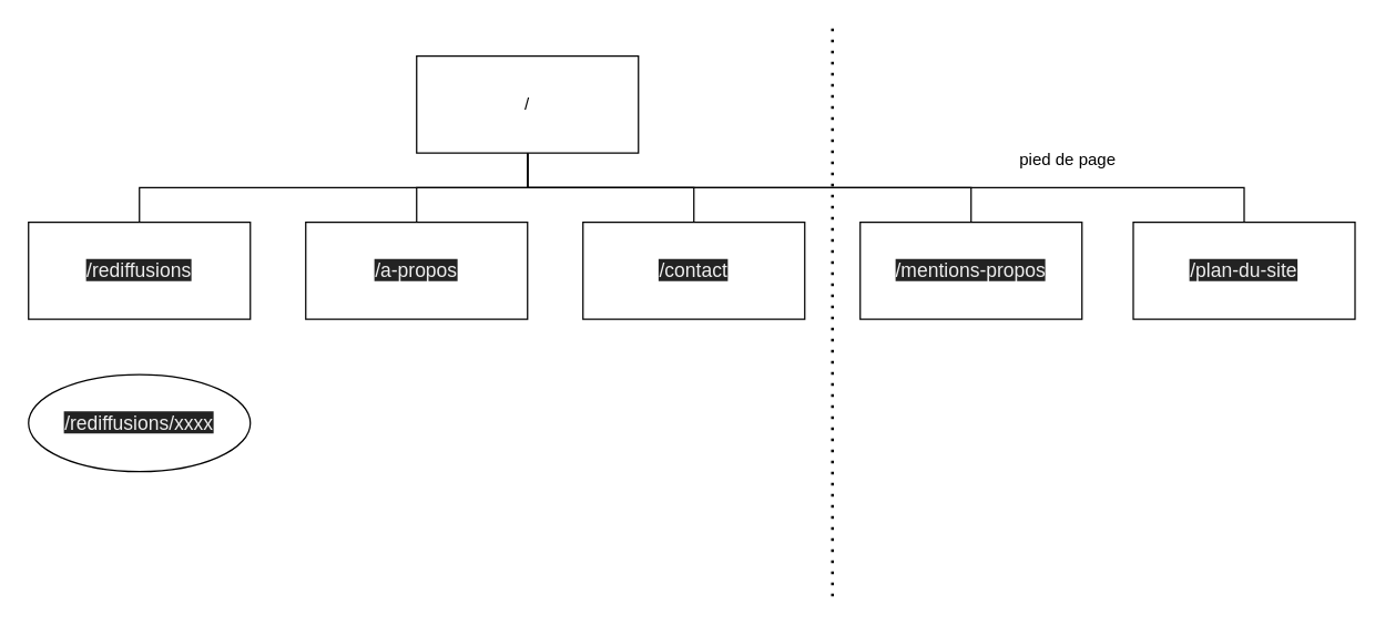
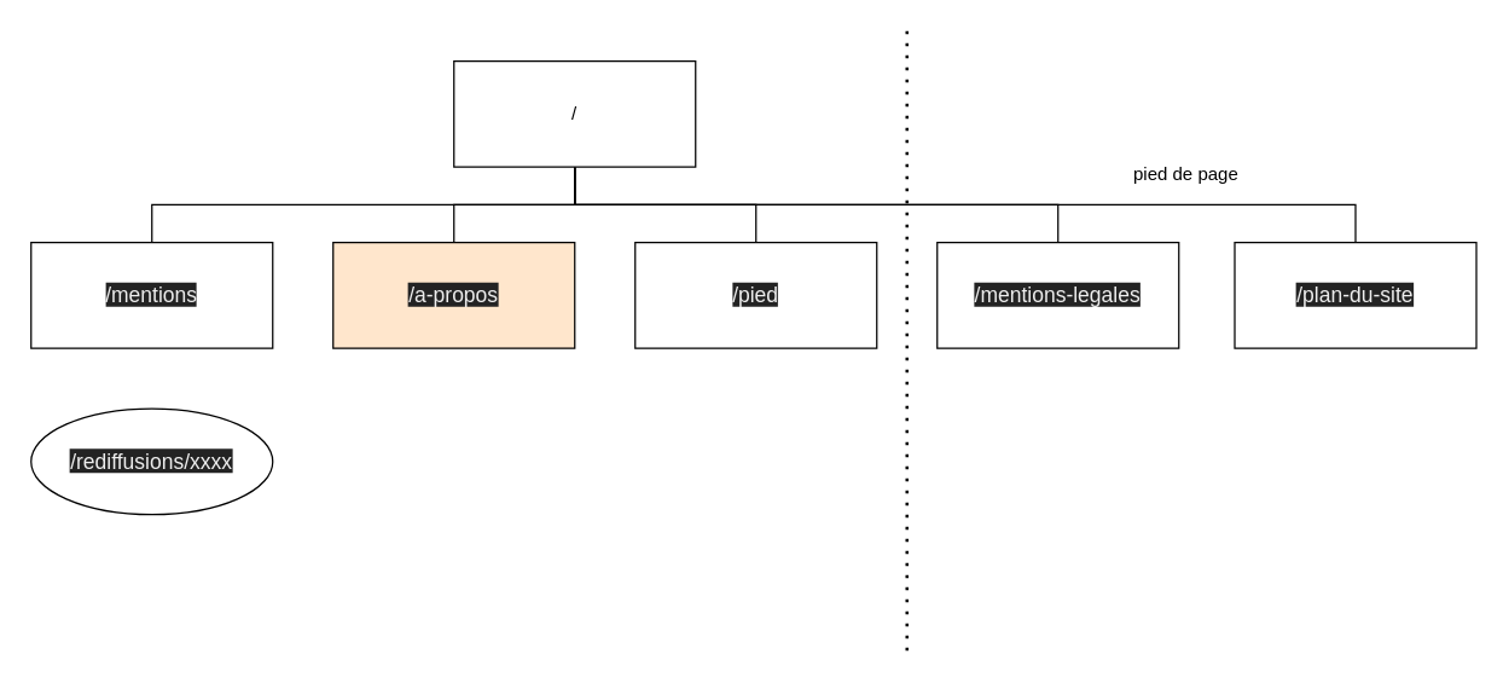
  <mxCell id="0" />
  <mxCell id="1" parent="0" />
  <mxCell id="2" style="edgeStyle=orthogonalEdgeStyle;rounded=0;orthogonalLoop=1;jettySize=auto;html=1;exitX=0.5;exitY=1;exitDx=0;exitDy=0;endArrow=none;endFill=0;" edge="1" parent="1" source="7" target="8"><mxGeometry relative="1" as="geometry" /></mxCell>
  <mxCell id="3" style="edgeStyle=orthogonalEdgeStyle;rounded=0;orthogonalLoop=1;jettySize=auto;html=1;exitX=0.5;exitY=1;exitDx=0;exitDy=0;endArrow=none;endFill=0;" edge="1" parent="1" source="7" target="10"><mxGeometry relative="1" as="geometry" /></mxCell>
  <mxCell id="4" style="edgeStyle=orthogonalEdgeStyle;rounded=0;orthogonalLoop=1;jettySize=auto;html=1;exitX=0.5;exitY=1;exitDx=0;exitDy=0;endArrow=none;endFill=0;" edge="1" parent="1" source="7" target="11"><mxGeometry relative="1" as="geometry" /></mxCell>
  <mxCell id="5" style="edgeStyle=orthogonalEdgeStyle;rounded=0;orthogonalLoop=1;jettySize=auto;html=1;exitX=0.5;exitY=1;exitDx=0;exitDy=0;endArrow=none;endFill=0;" edge="1" parent="1" source="7" target="12"><mxGeometry relative="1" as="geometry" /></mxCell>
  <mxCell id="6" style="edgeStyle=orthogonalEdgeStyle;rounded=0;orthogonalLoop=1;jettySize=auto;html=1;exitX=0.5;exitY=1;exitDx=0;exitDy=0;endArrow=none;endFill=0;" edge="1" parent="1" source="7" target="13"><mxGeometry relative="1" as="geometry" /></mxCell>
  <mxCell id="7" value="/" style="rounded=0;whiteSpace=wrap;html=1;" vertex="1" parent="1"><mxGeometry x="300" y="40" width="160" height="70" as="geometry" /></mxCell>
- <mxCell id="8" value="&lt;span style=&quot;color: rgb(238 , 238 , 238) ; font-family: , &amp;#34;blinkmacsystemfont&amp;#34; , &amp;#34;roboto&amp;#34; , &amp;#34;segoe ui&amp;#34; , &amp;#34;noto sans&amp;#34; , &amp;#34;ubuntu&amp;#34; , &amp;#34;cantarell&amp;#34; , &amp;#34;helvetica neue&amp;#34; , ; font-size: 14px ; text-align: left ; background-color: rgb(35 , 35 , 35)&quot;&gt;/rediffusions&lt;/span&gt;" style="rounded=0;whiteSpace=wrap;html=1;" vertex="1" parent="1"><mxGeometry x="20" y="160" width="160" height="70" as="geometry" /></mxCell>
+ <mxCell id="8" value="&lt;span style=&quot;color: rgb(238 , 238 , 238) ; font-family: , &amp;#34;blinkmacsystemfont&amp;#34; , &amp;#34;roboto&amp;#34; , &amp;#34;segoe ui&amp;#34; , &amp;#34;noto sans&amp;#34; , &amp;#34;ubuntu&amp;#34; , &amp;#34;cantarell&amp;#34; , &amp;#34;helvetica neue&amp;#34; , ; font-size: 14px ; text-align: left ; background-color: rgb(35 , 35 , 35)&quot;&gt;/mentions&lt;/span&gt;" style="rounded=0;whiteSpace=wrap;html=1;" vertex="1" parent="1"><mxGeometry x="20" y="160" width="160" height="70" as="geometry" /></mxCell>
  <mxCell id="9" value="&lt;span style=&quot;color: rgb(238 , 238 , 238) ; font-family: , &amp;#34;blinkmacsystemfont&amp;#34; , &amp;#34;roboto&amp;#34; , &amp;#34;segoe ui&amp;#34; , &amp;#34;noto sans&amp;#34; , &amp;#34;ubuntu&amp;#34; , &amp;#34;cantarell&amp;#34; , &amp;#34;helvetica neue&amp;#34; , ; font-size: 14px ; text-align: left ; background-color: rgb(35 , 35 , 35)&quot;&gt;/rediffusions/xxxx&lt;/span&gt;" style="ellipse;whiteSpace=wrap;html=1;" vertex="1" parent="1"><mxGeometry x="20" y="270" width="160" height="70" as="geometry" /></mxCell>
- <mxCell id="10" value="&lt;span style=&quot;color: rgb(238 , 238 , 238) ; font-family: , &amp;#34;blinkmacsystemfont&amp;#34; , &amp;#34;roboto&amp;#34; , &amp;#34;segoe ui&amp;#34; , &amp;#34;noto sans&amp;#34; , &amp;#34;ubuntu&amp;#34; , &amp;#34;cantarell&amp;#34; , &amp;#34;helvetica neue&amp;#34; , ; font-size: 14px ; text-align: left ; background-color: rgb(35 , 35 , 35)&quot;&gt;/a-propos&lt;/span&gt;" style="rounded=0;whiteSpace=wrap;html=1;" vertex="1" parent="1"><mxGeometry x="220" y="160" width="160" height="70" as="geometry" /></mxCell>
- <mxCell id="11" value="&lt;span style=&quot;color: rgb(238 , 238 , 238) ; font-family: , &amp;#34;blinkmacsystemfont&amp;#34; , &amp;#34;roboto&amp;#34; , &amp;#34;segoe ui&amp;#34; , &amp;#34;noto sans&amp;#34; , &amp;#34;ubuntu&amp;#34; , &amp;#34;cantarell&amp;#34; , &amp;#34;helvetica neue&amp;#34; , ; font-size: 14px ; text-align: left ; background-color: rgb(35 , 35 , 35)&quot;&gt;/contact&lt;/span&gt;" style="rounded=0;whiteSpace=wrap;html=1;" vertex="1" parent="1"><mxGeometry x="420" y="160" width="160" height="70" as="geometry" /></mxCell>
- <mxCell id="12" value="&lt;span style=&quot;color: rgb(238 , 238 , 238) ; font-family: , &amp;#34;blinkmacsystemfont&amp;#34; , &amp;#34;roboto&amp;#34; , &amp;#34;segoe ui&amp;#34; , &amp;#34;noto sans&amp;#34; , &amp;#34;ubuntu&amp;#34; , &amp;#34;cantarell&amp;#34; , &amp;#34;helvetica neue&amp;#34; , ; font-size: 14px ; text-align: left ; background-color: rgb(35 , 35 , 35)&quot;&gt;/mentions-propos&lt;/span&gt;" style="rounded=0;whiteSpace=wrap;html=1;" vertex="1" parent="1"><mxGeometry x="620" y="160" width="160" height="70" as="geometry" /></mxCell>
+ <mxCell id="10" value="&lt;span style=&quot;color: rgb(238 , 238 , 238) ; font-family: , &amp;#34;blinkmacsystemfont&amp;#34; , &amp;#34;roboto&amp;#34; , &amp;#34;segoe ui&amp;#34; , &amp;#34;noto sans&amp;#34; , &amp;#34;ubuntu&amp;#34; , &amp;#34;cantarell&amp;#34; , &amp;#34;helvetica neue&amp;#34; , ; font-size: 14px ; text-align: left ; background-color: rgb(35 , 35 , 35)&quot;&gt;/a-propos&lt;/span&gt;" style="rounded=0;whiteSpace=wrap;html=1;fillColor=#ffe6cc;" vertex="1" parent="1"><mxGeometry x="220" y="160" width="160" height="70" as="geometry" /></mxCell>
+ <mxCell id="11" value="&lt;span style=&quot;color: rgb(238 , 238 , 238) ; font-family: , &amp;#34;blinkmacsystemfont&amp;#34; , &amp;#34;roboto&amp;#34; , &amp;#34;segoe ui&amp;#34; , &amp;#34;noto sans&amp;#34; , &amp;#34;ubuntu&amp;#34; , &amp;#34;cantarell&amp;#34; , &amp;#34;helvetica neue&amp;#34; , ; font-size: 14px ; text-align: left ; background-color: rgb(35 , 35 , 35)&quot;&gt;/pied&lt;/span&gt;" style="rounded=0;whiteSpace=wrap;html=1;" vertex="1" parent="1"><mxGeometry x="420" y="160" width="160" height="70" as="geometry" /></mxCell>
+ <mxCell id="12" value="&lt;span style=&quot;color: rgb(238 , 238 , 238) ; font-family: , &amp;#34;blinkmacsystemfont&amp;#34; , &amp;#34;roboto&amp;#34; , &amp;#34;segoe ui&amp;#34; , &amp;#34;noto sans&amp;#34; , &amp;#34;ubuntu&amp;#34; , &amp;#34;cantarell&amp;#34; , &amp;#34;helvetica neue&amp;#34; , ; font-size: 14px ; text-align: left ; background-color: rgb(35 , 35 , 35)&quot;&gt;/mentions-legales&lt;/span&gt;" style="rounded=0;whiteSpace=wrap;html=1;" vertex="1" parent="1"><mxGeometry x="620" y="160" width="160" height="70" as="geometry" /></mxCell>
  <mxCell id="13" value="&lt;span style=&quot;color: rgb(238 , 238 , 238) ; font-family: , &amp;#34;blinkmacsystemfont&amp;#34; , &amp;#34;roboto&amp;#34; , &amp;#34;segoe ui&amp;#34; , &amp;#34;noto sans&amp;#34; , &amp;#34;ubuntu&amp;#34; , &amp;#34;cantarell&amp;#34; , &amp;#34;helvetica neue&amp;#34; , ; font-size: 14px ; text-align: left ; background-color: rgb(35 , 35 , 35)&quot;&gt;/plan-du-site&lt;/span&gt;" style="rounded=0;whiteSpace=wrap;html=1;" vertex="1" parent="1"><mxGeometry x="817" y="160" width="160" height="70" as="geometry" /></mxCell>
  <mxCell id="14" value="" style="endArrow=none;dashed=1;html=1;dashPattern=1 3;strokeWidth=2;rounded=0;" edge="1" parent="1"><mxGeometry width="50" height="50" relative="1" as="geometry"><mxPoint x="600" y="430" as="sourcePoint" /><mxPoint x="600" y="20" as="targetPoint" /></mxGeometry></mxCell>
- <mxCell id="15" value="pied de page" style="text;html=1;strokeColor=none;fillColor=none;align=center;verticalAlign=middle;whiteSpace=wrap;rounded=0;" vertex="1" parent="1"><mxGeometry x="710" y="100" width="120" height="30" as="geometry" /></mxCell>
+ <mxCell id="15" value="pied de page" style="text;html=1;strokeColor=none;fillColor=none;align=center;verticalAlign=middle;whiteSpace=wrap;rounded=0;" vertex="1" parent="1"><mxGeometry x="725" y="100" width="120" height="30" as="geometry" /></mxCell>
